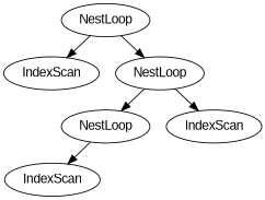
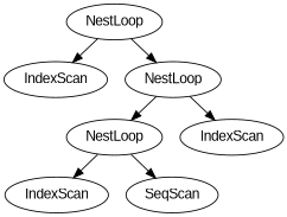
  digraph {
    ranksep=0.3
    fontname="Liberation Sans"
    node [fontname="Liberation Sans"]
    edge [fontname="Liberation Sans"]
    n1 [label=IndexScan]
    n2 [label=IndexScan]
+   n3 [label=SeqScan]
    n4 [label=NestLoop]
    n5 [label=IndexScan]
    n6 [label=NestLoop]
    n7 [label=NestLoop]
    n4 -> n2
+   n4 -> n3
    n6 -> n4
    n6 -> n5
    n7 -> n1
    n7 -> n6
  }
